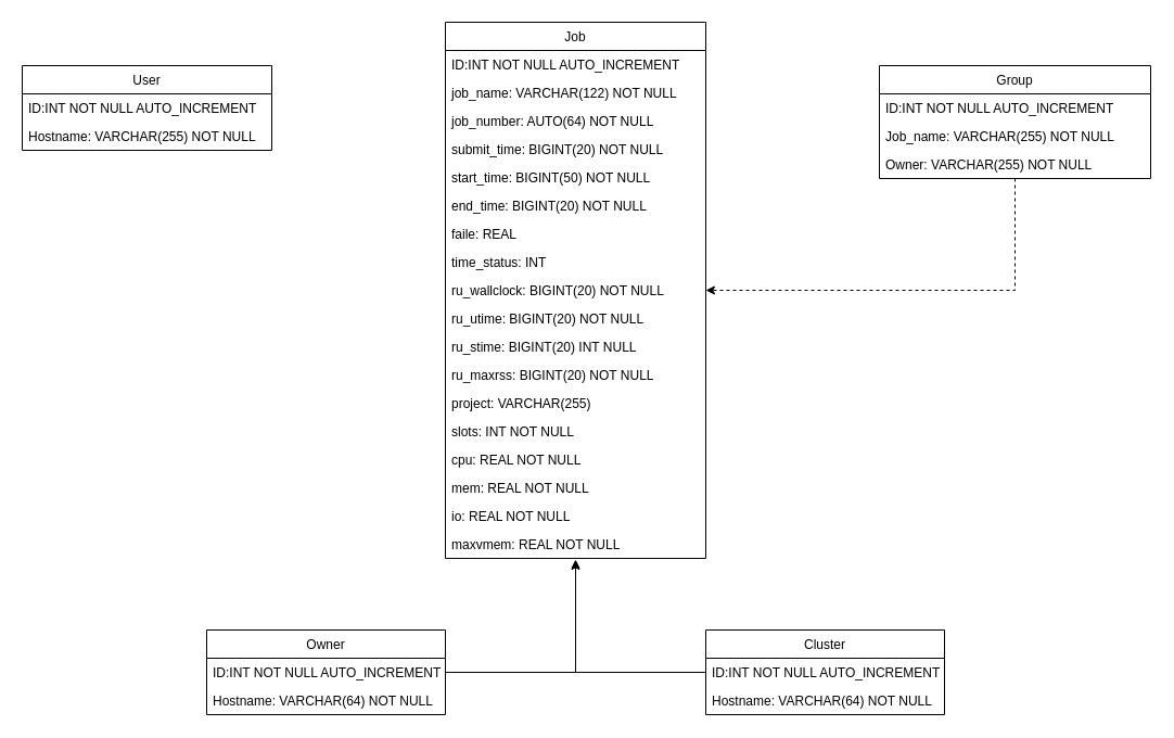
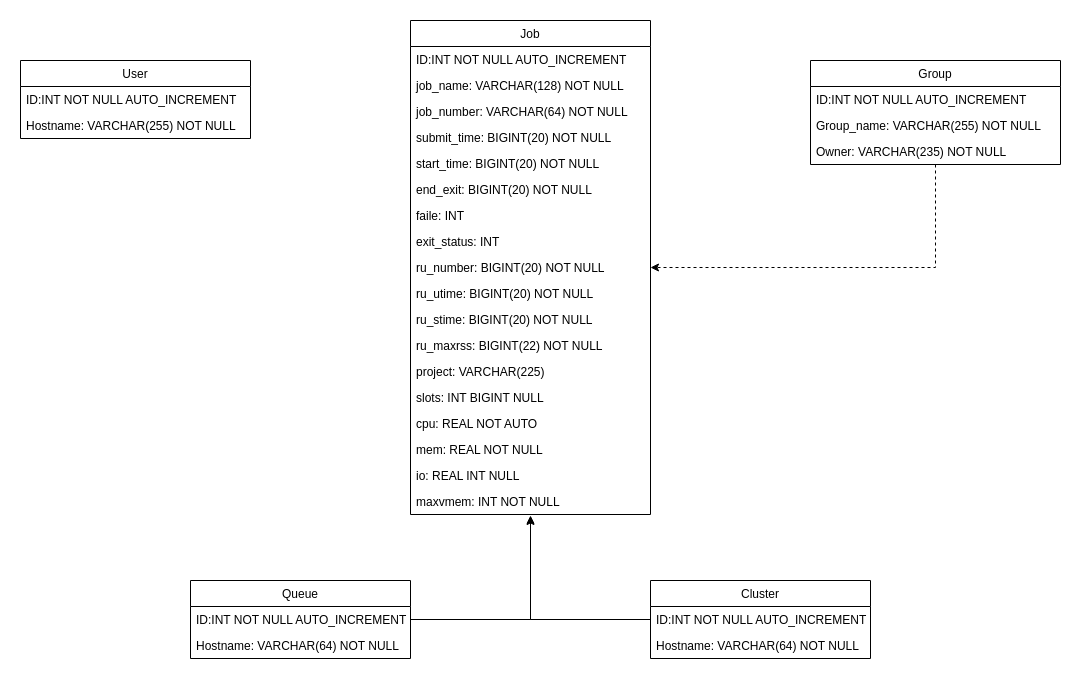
  <mxCell id="0" />
  <mxCell id="1" parent="0" />
  <mxCell id="2" value="Job" style="swimlane;fontStyle=0;childLayout=stackLayout;horizontal=1;startSize=26;fillColor=none;horizontalStack=0;resizeParent=1;resizeParentMax=0;resizeLast=0;collapsible=1;marginBottom=0;" vertex="1" parent="1"><mxGeometry x="410" y="20" width="240" height="494" as="geometry"><mxRectangle x="520" y="210" width="100" height="26" as="alternateBounds" /></mxGeometry></mxCell>
  <mxCell id="3" value="ID:INT NOT NULL AUTO_INCREMENT" style="text;strokeColor=none;fillColor=none;align=left;verticalAlign=top;spacingLeft=4;spacingRight=4;overflow=hidden;rotatable=0;points=[[0,0.5],[1,0.5]];portConstraint=eastwest;" vertex="1" parent="2"><mxGeometry y="26" width="240" height="26" as="geometry" /></mxCell>
- <mxCell id="4" value="job_name: VARCHAR(122) NOT NULL " style="text;strokeColor=none;fillColor=none;align=left;verticalAlign=top;spacingLeft=4;spacingRight=4;overflow=hidden;rotatable=0;points=[[0,0.5],[1,0.5]];portConstraint=eastwest;" vertex="1" parent="2"><mxGeometry y="52" width="240" height="26" as="geometry" /></mxCell>
- <mxCell id="5" value="job_number: AUTO(64) NOT NULL " style="text;strokeColor=none;fillColor=none;align=left;verticalAlign=top;spacingLeft=4;spacingRight=4;overflow=hidden;rotatable=0;points=[[0,0.5],[1,0.5]];portConstraint=eastwest;" vertex="1" parent="2"><mxGeometry y="78" width="240" height="26" as="geometry" /></mxCell>
+ <mxCell id="4" value="job_name: VARCHAR(128) NOT NULL " style="text;strokeColor=none;fillColor=none;align=left;verticalAlign=top;spacingLeft=4;spacingRight=4;overflow=hidden;rotatable=0;points=[[0,0.5],[1,0.5]];portConstraint=eastwest;" vertex="1" parent="2"><mxGeometry y="52" width="240" height="26" as="geometry" /></mxCell>
+ <mxCell id="5" value="job_number: VARCHAR(64) NOT NULL " style="text;strokeColor=none;fillColor=none;align=left;verticalAlign=top;spacingLeft=4;spacingRight=4;overflow=hidden;rotatable=0;points=[[0,0.5],[1,0.5]];portConstraint=eastwest;" vertex="1" parent="2"><mxGeometry y="78" width="240" height="26" as="geometry" /></mxCell>
  <mxCell id="6" value="submit_time: BIGINT(20) NOT NULL " style="text;strokeColor=none;fillColor=none;align=left;verticalAlign=top;spacingLeft=4;spacingRight=4;overflow=hidden;rotatable=0;points=[[0,0.5],[1,0.5]];portConstraint=eastwest;" vertex="1" parent="2"><mxGeometry y="104" width="240" height="26" as="geometry" /></mxCell>
- <mxCell id="7" value="start_time: BIGINT(50) NOT NULL " style="text;strokeColor=none;fillColor=none;align=left;verticalAlign=top;spacingLeft=4;spacingRight=4;overflow=hidden;rotatable=0;points=[[0,0.5],[1,0.5]];portConstraint=eastwest;" vertex="1" parent="2"><mxGeometry y="130" width="240" height="26" as="geometry" /></mxCell>
- <mxCell id="8" value="end_time: BIGINT(20) NOT NULL " style="text;strokeColor=none;fillColor=none;align=left;verticalAlign=top;spacingLeft=4;spacingRight=4;overflow=hidden;rotatable=0;points=[[0,0.5],[1,0.5]];portConstraint=eastwest;" vertex="1" parent="2"><mxGeometry y="156" width="240" height="26" as="geometry" /></mxCell>
- <mxCell id="9" value="faile: REAL" style="text;strokeColor=none;fillColor=none;align=left;verticalAlign=top;spacingLeft=4;spacingRight=4;overflow=hidden;rotatable=0;points=[[0,0.5],[1,0.5]];portConstraint=eastwest;" vertex="1" parent="2"><mxGeometry y="182" width="240" height="26" as="geometry" /></mxCell>
- <mxCell id="10" value="time_status: INT " style="text;strokeColor=none;fillColor=none;align=left;verticalAlign=top;spacingLeft=4;spacingRight=4;overflow=hidden;rotatable=0;points=[[0,0.5],[1,0.5]];portConstraint=eastwest;" vertex="1" parent="2"><mxGeometry y="208" width="240" height="26" as="geometry" /></mxCell>
- <mxCell id="11" value="ru_wallclock: BIGINT(20) NOT NULL" style="text;strokeColor=none;fillColor=none;align=left;verticalAlign=top;spacingLeft=4;spacingRight=4;overflow=hidden;rotatable=0;points=[[0,0.5],[1,0.5]];portConstraint=eastwest;" vertex="1" parent="2"><mxGeometry y="234" width="240" height="26" as="geometry" /></mxCell>
+ <mxCell id="7" value="start_time: BIGINT(20) NOT NULL " style="text;strokeColor=none;fillColor=none;align=left;verticalAlign=top;spacingLeft=4;spacingRight=4;overflow=hidden;rotatable=0;points=[[0,0.5],[1,0.5]];portConstraint=eastwest;" vertex="1" parent="2"><mxGeometry y="130" width="240" height="26" as="geometry" /></mxCell>
+ <mxCell id="8" value="end_exit: BIGINT(20) NOT NULL " style="text;strokeColor=none;fillColor=none;align=left;verticalAlign=top;spacingLeft=4;spacingRight=4;overflow=hidden;rotatable=0;points=[[0,0.5],[1,0.5]];portConstraint=eastwest;" vertex="1" parent="2"><mxGeometry y="156" width="240" height="26" as="geometry" /></mxCell>
+ <mxCell id="9" value="faile: INT" style="text;strokeColor=none;fillColor=none;align=left;verticalAlign=top;spacingLeft=4;spacingRight=4;overflow=hidden;rotatable=0;points=[[0,0.5],[1,0.5]];portConstraint=eastwest;" vertex="1" parent="2"><mxGeometry y="182" width="240" height="26" as="geometry" /></mxCell>
+ <mxCell id="10" value="exit_status: INT " style="text;strokeColor=none;fillColor=none;align=left;verticalAlign=top;spacingLeft=4;spacingRight=4;overflow=hidden;rotatable=0;points=[[0,0.5],[1,0.5]];portConstraint=eastwest;" vertex="1" parent="2"><mxGeometry y="208" width="240" height="26" as="geometry" /></mxCell>
+ <mxCell id="11" value="ru_number: BIGINT(20) NOT NULL" style="text;strokeColor=none;fillColor=none;align=left;verticalAlign=top;spacingLeft=4;spacingRight=4;overflow=hidden;rotatable=0;points=[[0,0.5],[1,0.5]];portConstraint=eastwest;" vertex="1" parent="2"><mxGeometry y="234" width="240" height="26" as="geometry" /></mxCell>
  <mxCell id="12" value="ru_utime: BIGINT(20) NOT NULL " style="text;strokeColor=none;fillColor=none;align=left;verticalAlign=top;spacingLeft=4;spacingRight=4;overflow=hidden;rotatable=0;points=[[0,0.5],[1,0.5]];portConstraint=eastwest;" vertex="1" parent="2"><mxGeometry y="260" width="240" height="26" as="geometry" /></mxCell>
- <mxCell id="13" value="ru_stime: BIGINT(20) INT NULL " style="text;strokeColor=none;fillColor=none;align=left;verticalAlign=top;spacingLeft=4;spacingRight=4;overflow=hidden;rotatable=0;points=[[0,0.5],[1,0.5]];portConstraint=eastwest;" vertex="1" parent="2"><mxGeometry y="286" width="240" height="26" as="geometry" /></mxCell>
- <mxCell id="14" value="ru_maxrss: BIGINT(20) NOT NULL " style="text;strokeColor=none;fillColor=none;align=left;verticalAlign=top;spacingLeft=4;spacingRight=4;overflow=hidden;rotatable=0;points=[[0,0.5],[1,0.5]];portConstraint=eastwest;" vertex="1" parent="2"><mxGeometry y="312" width="240" height="26" as="geometry" /></mxCell>
- <mxCell id="15" value="project: VARCHAR(255) " style="text;strokeColor=none;fillColor=none;align=left;verticalAlign=top;spacingLeft=4;spacingRight=4;overflow=hidden;rotatable=0;points=[[0,0.5],[1,0.5]];portConstraint=eastwest;" vertex="1" parent="2"><mxGeometry y="338" width="240" height="26" as="geometry" /></mxCell>
- <mxCell id="16" value="slots: INT NOT NULL " style="text;strokeColor=none;fillColor=none;align=left;verticalAlign=top;spacingLeft=4;spacingRight=4;overflow=hidden;rotatable=0;points=[[0,0.5],[1,0.5]];portConstraint=eastwest;" vertex="1" parent="2"><mxGeometry y="364" width="240" height="26" as="geometry" /></mxCell>
- <mxCell id="17" value="cpu: REAL NOT NULL " style="text;strokeColor=none;fillColor=none;align=left;verticalAlign=top;spacingLeft=4;spacingRight=4;overflow=hidden;rotatable=0;points=[[0,0.5],[1,0.5]];portConstraint=eastwest;" vertex="1" parent="2"><mxGeometry y="390" width="240" height="26" as="geometry" /></mxCell>
+ <mxCell id="13" value="ru_stime: BIGINT(20) NOT NULL " style="text;strokeColor=none;fillColor=none;align=left;verticalAlign=top;spacingLeft=4;spacingRight=4;overflow=hidden;rotatable=0;points=[[0,0.5],[1,0.5]];portConstraint=eastwest;" vertex="1" parent="2"><mxGeometry y="286" width="240" height="26" as="geometry" /></mxCell>
+ <mxCell id="14" value="ru_maxrss: BIGINT(22) NOT NULL " style="text;strokeColor=none;fillColor=none;align=left;verticalAlign=top;spacingLeft=4;spacingRight=4;overflow=hidden;rotatable=0;points=[[0,0.5],[1,0.5]];portConstraint=eastwest;" vertex="1" parent="2"><mxGeometry y="312" width="240" height="26" as="geometry" /></mxCell>
+ <mxCell id="15" value="project: VARCHAR(225) " style="text;strokeColor=none;fillColor=none;align=left;verticalAlign=top;spacingLeft=4;spacingRight=4;overflow=hidden;rotatable=0;points=[[0,0.5],[1,0.5]];portConstraint=eastwest;" vertex="1" parent="2"><mxGeometry y="338" width="240" height="26" as="geometry" /></mxCell>
+ <mxCell id="16" value="slots: INT BIGINT NULL " style="text;strokeColor=none;fillColor=none;align=left;verticalAlign=top;spacingLeft=4;spacingRight=4;overflow=hidden;rotatable=0;points=[[0,0.5],[1,0.5]];portConstraint=eastwest;" vertex="1" parent="2"><mxGeometry y="364" width="240" height="26" as="geometry" /></mxCell>
+ <mxCell id="17" value="cpu: REAL NOT AUTO " style="text;strokeColor=none;fillColor=none;align=left;verticalAlign=top;spacingLeft=4;spacingRight=4;overflow=hidden;rotatable=0;points=[[0,0.5],[1,0.5]];portConstraint=eastwest;" vertex="1" parent="2"><mxGeometry y="390" width="240" height="26" as="geometry" /></mxCell>
  <mxCell id="18" value="mem: REAL NOT NULL&#10; " style="text;strokeColor=none;fillColor=none;align=left;verticalAlign=top;spacingLeft=4;spacingRight=4;overflow=hidden;rotatable=0;points=[[0,0.5],[1,0.5]];portConstraint=eastwest;" vertex="1" parent="2"><mxGeometry y="416" width="240" height="26" as="geometry" /></mxCell>
- <mxCell id="19" value="io: REAL NOT NULL " style="text;strokeColor=none;fillColor=none;align=left;verticalAlign=top;spacingLeft=4;spacingRight=4;overflow=hidden;rotatable=0;points=[[0,0.5],[1,0.5]];portConstraint=eastwest;" vertex="1" parent="2"><mxGeometry y="442" width="240" height="26" as="geometry" /></mxCell>
- <mxCell id="20" value="maxvmem: REAL NOT NULL " style="text;strokeColor=none;fillColor=none;align=left;verticalAlign=top;spacingLeft=4;spacingRight=4;overflow=hidden;rotatable=0;points=[[0,0.5],[1,0.5]];portConstraint=eastwest;" vertex="1" parent="2"><mxGeometry y="468" width="240" height="26" as="geometry" /></mxCell>
+ <mxCell id="19" value="io: REAL INT NULL " style="text;strokeColor=none;fillColor=none;align=left;verticalAlign=top;spacingLeft=4;spacingRight=4;overflow=hidden;rotatable=0;points=[[0,0.5],[1,0.5]];portConstraint=eastwest;" vertex="1" parent="2"><mxGeometry y="442" width="240" height="26" as="geometry" /></mxCell>
+ <mxCell id="20" value="maxvmem: INT NOT NULL " style="text;strokeColor=none;fillColor=none;align=left;verticalAlign=top;spacingLeft=4;spacingRight=4;overflow=hidden;rotatable=0;points=[[0,0.5],[1,0.5]];portConstraint=eastwest;" vertex="1" parent="2"><mxGeometry y="468" width="240" height="26" as="geometry" /></mxCell>
  <mxCell id="21" value="User" style="swimlane;fontStyle=0;childLayout=stackLayout;horizontal=1;startSize=26;fillColor=none;horizontalStack=0;resizeParent=1;resizeParentMax=0;resizeLast=0;collapsible=1;marginBottom=0;" vertex="1" parent="1"><mxGeometry x="20" y="60" width="230" height="78" as="geometry" /></mxCell>
  <mxCell id="22" value="ID:INT NOT NULL AUTO_INCREMENT" style="text;strokeColor=none;fillColor=none;align=left;verticalAlign=top;spacingLeft=4;spacingRight=4;overflow=hidden;rotatable=0;points=[[0,0.5],[1,0.5]];portConstraint=eastwest;" vertex="1" parent="21"><mxGeometry y="26" width="230" height="26" as="geometry" /></mxCell>
  <mxCell id="23" value="Hostname: VARCHAR(255) NOT NULL " style="text;strokeColor=none;fillColor=none;align=left;verticalAlign=top;spacingLeft=4;spacingRight=4;overflow=hidden;rotatable=0;points=[[0,0.5],[1,0.5]];portConstraint=eastwest;" vertex="1" parent="21"><mxGeometry y="52" width="230" height="26" as="geometry" /></mxCell>
  <mxCell id="24" style="edgeStyle=orthogonalEdgeStyle;rounded=0;orthogonalLoop=1;jettySize=auto;html=1;entryX=1;entryY=0.5;entryDx=0;entryDy=0;dashed=1;" edge="1" parent="1" source="25" target="11"><mxGeometry relative="1" as="geometry" /></mxCell>
  <mxCell id="25" value="Group" style="swimlane;fontStyle=0;childLayout=stackLayout;horizontal=1;startSize=26;fillColor=none;horizontalStack=0;resizeParent=1;resizeParentMax=0;resizeLast=0;collapsible=1;marginBottom=0;" vertex="1" parent="1"><mxGeometry x="810" y="60" width="250" height="104" as="geometry" /></mxCell>
  <mxCell id="26" value="ID:INT NOT NULL AUTO_INCREMENT" style="text;strokeColor=none;fillColor=none;align=left;verticalAlign=top;spacingLeft=4;spacingRight=4;overflow=hidden;rotatable=0;points=[[0,0.5],[1,0.5]];portConstraint=eastwest;" vertex="1" parent="25"><mxGeometry y="26" width="250" height="26" as="geometry" /></mxCell>
- <mxCell id="27" value="Job_name: VARCHAR(255) NOT NULL " style="text;strokeColor=none;fillColor=none;align=left;verticalAlign=top;spacingLeft=4;spacingRight=4;overflow=hidden;rotatable=0;points=[[0,0.5],[1,0.5]];portConstraint=eastwest;" vertex="1" parent="25"><mxGeometry y="52" width="250" height="26" as="geometry" /></mxCell>
- <mxCell id="28" value="Owner: VARCHAR(255) NOT NULL " style="text;strokeColor=none;fillColor=none;align=left;verticalAlign=top;spacingLeft=4;spacingRight=4;overflow=hidden;rotatable=0;points=[[0,0.5],[1,0.5]];portConstraint=eastwest;" vertex="1" parent="25"><mxGeometry y="78" width="250" height="26" as="geometry" /></mxCell>
- <mxCell id="29" value="Owner" style="swimlane;fontStyle=0;childLayout=stackLayout;horizontal=1;startSize=26;fillColor=none;horizontalStack=0;resizeParent=1;resizeParentMax=0;resizeLast=0;collapsible=1;marginBottom=0;" vertex="1" parent="1"><mxGeometry x="190" y="580" width="220" height="78" as="geometry" /></mxCell>
+ <mxCell id="27" value="Group_name: VARCHAR(255) NOT NULL " style="text;strokeColor=none;fillColor=none;align=left;verticalAlign=top;spacingLeft=4;spacingRight=4;overflow=hidden;rotatable=0;points=[[0,0.5],[1,0.5]];portConstraint=eastwest;" vertex="1" parent="25"><mxGeometry y="52" width="250" height="26" as="geometry" /></mxCell>
+ <mxCell id="28" value="Owner: VARCHAR(235) NOT NULL " style="text;strokeColor=none;fillColor=none;align=left;verticalAlign=top;spacingLeft=4;spacingRight=4;overflow=hidden;rotatable=0;points=[[0,0.5],[1,0.5]];portConstraint=eastwest;" vertex="1" parent="25"><mxGeometry y="78" width="250" height="26" as="geometry" /></mxCell>
+ <mxCell id="29" value="Queue" style="swimlane;fontStyle=0;childLayout=stackLayout;horizontal=1;startSize=26;fillColor=none;horizontalStack=0;resizeParent=1;resizeParentMax=0;resizeLast=0;collapsible=1;marginBottom=0;" vertex="1" parent="1"><mxGeometry x="190" y="580" width="220" height="78" as="geometry" /></mxCell>
  <mxCell id="30" value="ID:INT NOT NULL AUTO_INCREMENT" style="text;strokeColor=none;fillColor=none;align=left;verticalAlign=top;spacingLeft=4;spacingRight=4;overflow=hidden;rotatable=0;points=[[0,0.5],[1,0.5]];portConstraint=eastwest;" vertex="1" parent="29"><mxGeometry y="26" width="220" height="26" as="geometry" /></mxCell>
  <mxCell id="31" value="Hostname: VARCHAR(64) NOT NULL" style="text;strokeColor=none;fillColor=none;align=left;verticalAlign=top;spacingLeft=4;spacingRight=4;overflow=hidden;rotatable=0;points=[[0,0.5],[1,0.5]];portConstraint=eastwest;" vertex="1" parent="29"><mxGeometry y="52" width="220" height="26" as="geometry" /></mxCell>
  <mxCell id="32" value="Cluster" style="swimlane;fontStyle=0;childLayout=stackLayout;horizontal=1;startSize=26;fillColor=none;horizontalStack=0;resizeParent=1;resizeParentMax=0;resizeLast=0;collapsible=1;marginBottom=0;" vertex="1" parent="1"><mxGeometry x="650" y="580" width="220" height="78" as="geometry" /></mxCell>
  <mxCell id="33" value="ID:INT NOT NULL AUTO_INCREMENT" style="text;strokeColor=none;fillColor=none;align=left;verticalAlign=top;spacingLeft=4;spacingRight=4;overflow=hidden;rotatable=0;points=[[0,0.5],[1,0.5]];portConstraint=eastwest;" vertex="1" parent="32"><mxGeometry y="26" width="220" height="26" as="geometry" /></mxCell>
  <mxCell id="34" value="Hostname: VARCHAR(64) NOT NULL" style="text;strokeColor=none;fillColor=none;align=left;verticalAlign=top;spacingLeft=4;spacingRight=4;overflow=hidden;rotatable=0;points=[[0,0.5],[1,0.5]];portConstraint=eastwest;" vertex="1" parent="32"><mxGeometry y="52" width="220" height="26" as="geometry" /></mxCell>
  <mxCell id="35" style="edgeStyle=orthogonalEdgeStyle;rounded=0;orthogonalLoop=1;jettySize=auto;html=1;" edge="1" parent="1" source="30"><mxGeometry relative="1" as="geometry"><mxPoint x="530" y="515" as="targetPoint" /><Array as="points"><mxPoint x="530" y="619" /><mxPoint x="530" y="515" /></Array></mxGeometry></mxCell>
  <mxCell id="36" style="edgeStyle=orthogonalEdgeStyle;rounded=0;orthogonalLoop=1;jettySize=auto;html=1;entryX=0.5;entryY=1.077;entryDx=0;entryDy=0;entryPerimeter=0;" edge="1" parent="1" source="33" target="20"><mxGeometry relative="1" as="geometry"><mxPoint x="530" y="619" as="targetPoint" /><Array as="points"><mxPoint x="530" y="619" /></Array></mxGeometry></mxCell>
